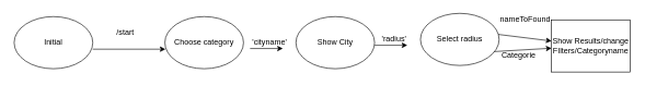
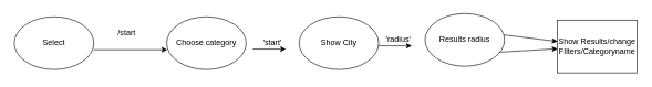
  <mxCell id="0" />
  <mxCell id="1" parent="0" />
- <mxCell id="2" value="Initial" style="ellipse;whiteSpace=wrap;html=1;" parent="1" vertex="1"><mxGeometry x="20" y="25" width="120" height="80" as="geometry" /></mxCell>
+ <mxCell id="2" value="Select" style="ellipse;whiteSpace=wrap;html=1;" parent="1" vertex="1"><mxGeometry x="20" y="25" width="120" height="80" as="geometry" /></mxCell>
  <mxCell id="3" value="Choose category" style="ellipse;whiteSpace=wrap;html=1;" parent="1" vertex="1"><mxGeometry x="250" y="25" width="120" height="80" as="geometry" /></mxCell>
  <mxCell id="4" value="" style="endArrow=classic;html=1;entryX=0.008;entryY=0.625;entryDx=0;entryDy=0;entryPerimeter=0;" parent="1" target="3" edge="1"><mxGeometry width="50" height="50" relative="1" as="geometry"><mxPoint y="75" as="sourcePoint" x="140" /><mxPoint x="200" y="75" as="targetPoint" /></mxGeometry></mxCell>
  <mxCell id="5" value="/start" style="text;html=1;strokeColor=none;fillColor=none;align=center;verticalAlign=middle;whiteSpace=wrap;rounded=0;" parent="1" vertex="1"><mxGeometry x="170" y="40" width="40" height="20" as="geometry" /></mxCell>
  <mxCell id="6" value="" style="endArrow=classic;html=1;" edge="1" parent="1" target="8"><mxGeometry width="50" height="50" relative="1" as="geometry"><mxPoint x="740" y="50" as="sourcePoint" /><mxPoint x="830" y="20" as="targetPoint" /></mxGeometry></mxCell>
  <mxCell id="7" value="" style="endArrow=classic;html=1;" edge="1" parent="1" target="8"><mxGeometry width="50" height="50" relative="1" as="geometry"><mxPoint x="730" y="80" as="sourcePoint" /><mxPoint x="810" y="110" as="targetPoint" /></mxGeometry></mxCell>
  <mxCell id="8" value="Show Results/change FIlters/Categoryname" style="whiteSpace=wrap;html=1;rounded=0;" vertex="1" parent="1"><mxGeometry x="840" y="30" width="120" height="80" as="geometry" /></mxCell>
- <mxCell id="9" value="nameToFound" style="text;html=1;strokeColor=none;fillColor=none;align=center;verticalAlign=middle;whiteSpace=wrap;rounded=0;" vertex="1" parent="1"><mxGeometry x="780" y="20" width="40" height="20" as="geometry" /></mxCell>
  <mxCell id="10" value="Show City" style="ellipse;whiteSpace=wrap;html=1;" vertex="1" parent="1"><mxGeometry x="450" y="25" width="120" height="80" as="geometry" /></mxCell>
- <mxCell id="11" value="'cityname'" style="text;html=1;strokeColor=none;fillColor=none;align=center;verticalAlign=middle;whiteSpace=wrap;rounded=0;" vertex="1" parent="1"><mxGeometry x="390" y="55" width="40" height="20" as="geometry" /></mxCell>
+ <mxCell id="11" value="'start'" style="text;html=1;strokeColor=none;fillColor=none;align=center;verticalAlign=middle;whiteSpace=wrap;rounded=0;" vertex="1" parent="1"><mxGeometry x="390" y="55" width="40" height="20" as="geometry" /></mxCell>
  <mxCell id="12" value="" style="endArrow=classic;html=1;" edge="1" parent="1"><mxGeometry width="50" height="50" relative="1" as="geometry"><mxPoint x="380" y="74" as="sourcePoint" /><mxPoint x="430" y="74" as="targetPoint" /></mxGeometry></mxCell>
- <mxCell id="13" value="Select radius" style="ellipse;whiteSpace=wrap;html=1;" vertex="1" parent="1"><mxGeometry x="640" y="20" width="120" height="80" as="geometry" /></mxCell>
+ <mxCell id="13" value="Results radius" style="ellipse;whiteSpace=wrap;html=1;" vertex="1" parent="1"><mxGeometry x="640" y="20" width="120" height="80" as="geometry" /></mxCell>
  <mxCell id="14" value="'radius'" style="text;html=1;strokeColor=none;fillColor=none;align=center;verticalAlign=middle;whiteSpace=wrap;rounded=0;" vertex="1" parent="1"><mxGeometry x="580" y="50" width="40" height="20" as="geometry" /></mxCell>
  <mxCell id="15" value="" style="endArrow=classic;html=1;" edge="1" parent="1"><mxGeometry width="50" height="50" relative="1" as="geometry"><mxPoint x="570" y="69" as="sourcePoint" /><mxPoint x="620" y="69" as="targetPoint" /></mxGeometry></mxCell>
- <mxCell id="16" value="Categorie" style="text;html=1;strokeColor=none;fillColor=none;align=center;verticalAlign=middle;whiteSpace=wrap;rounded=0;" vertex="1" parent="1"><mxGeometry x="770" y="75" width="40" height="20" as="geometry" /></mxCell>
